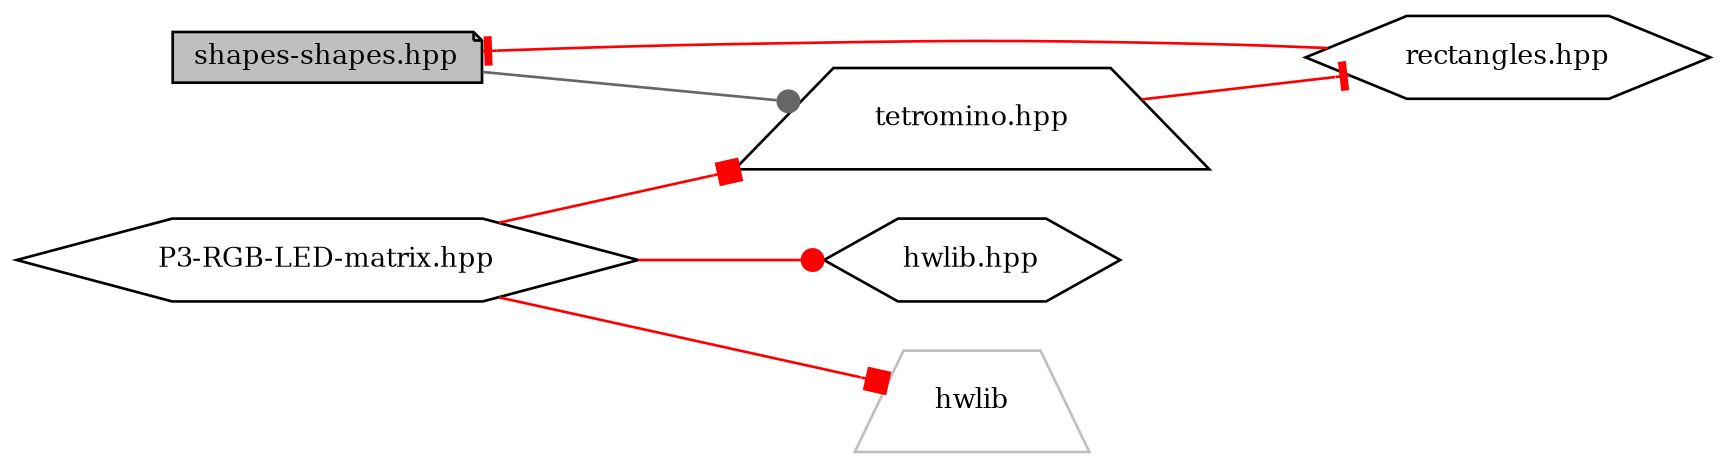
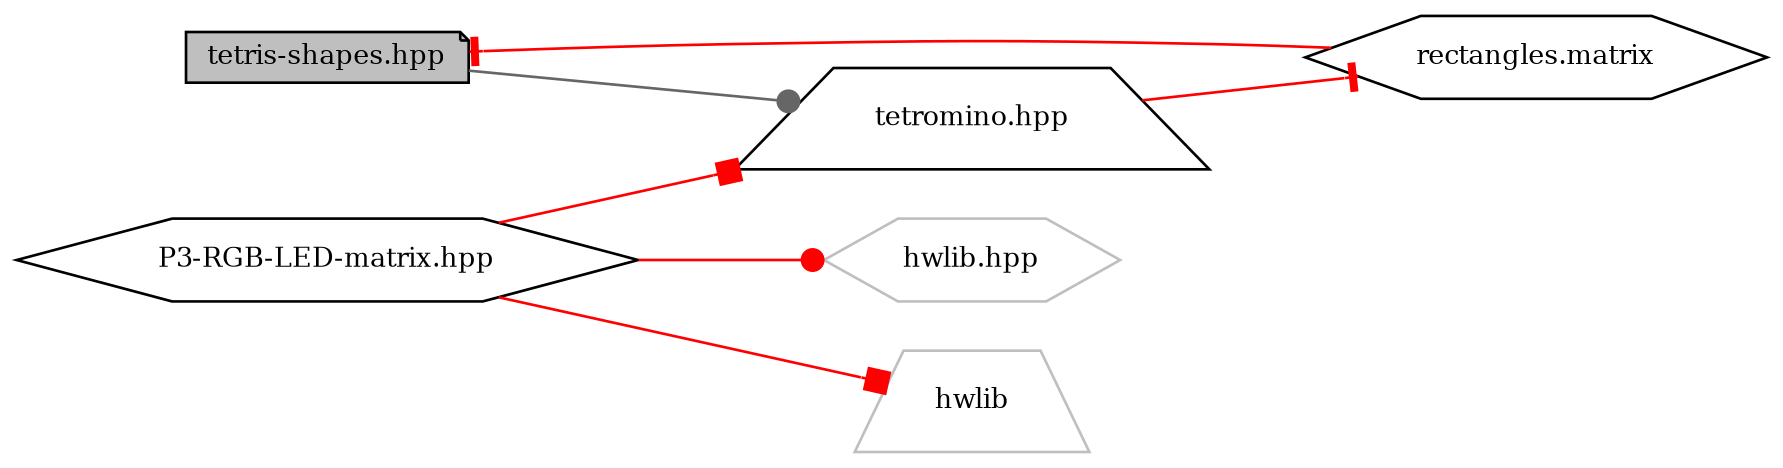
  digraph {
    fontname="DejaVu Serif"
    rankdir=LR
    node [color=black fillcolor=white fontname="DejaVu Serif" fontsize=10 shape=hexagon style=filled]
    edge [arrowhead=dot color=red fontname="DejaVu Serif" fontsize=10 labelfontname=Helvetica labelfontsize=10 style=solid]
-   n1 [fillcolor=grey75 fontcolor=black height=0.2 label="shapes-shapes.hpp" shape=note width=0.4]
+   n1 [fillcolor=grey75 fontcolor=black height=0.2 label="tetris-shapes.hpp" shape=note width=0.4]
    n2 [height=0.2 label="tetromino.hpp" shape=trapezium width=0.4]
-   n3 [height=0.2 label="rectangles.hpp" width=0.4]
+   n3 [height=0.2 label="rectangles.matrix" width=0.4]
    n4 [height=0.2 label="P3-RGB-LED-matrix.hpp" width=0.4]
-   n5 [height=0.2 label="hwlib.hpp" width=0.4]
+   n5 [color=grey75 height=0.2 label="hwlib.hpp" width=0.4]
    n6 [color=grey75 height=0.2 label=hwlib shape=trapezium width=0.4]
    n1 -> n2 [color=gray40]
    n2 -> n3 [arrowhead=tee]
    n3 -> n1 [arrowhead=tee]
    n4 -> n2 [arrowhead=box]
    n4 -> n5
    n4 -> n6 [arrowhead=box]
  }
